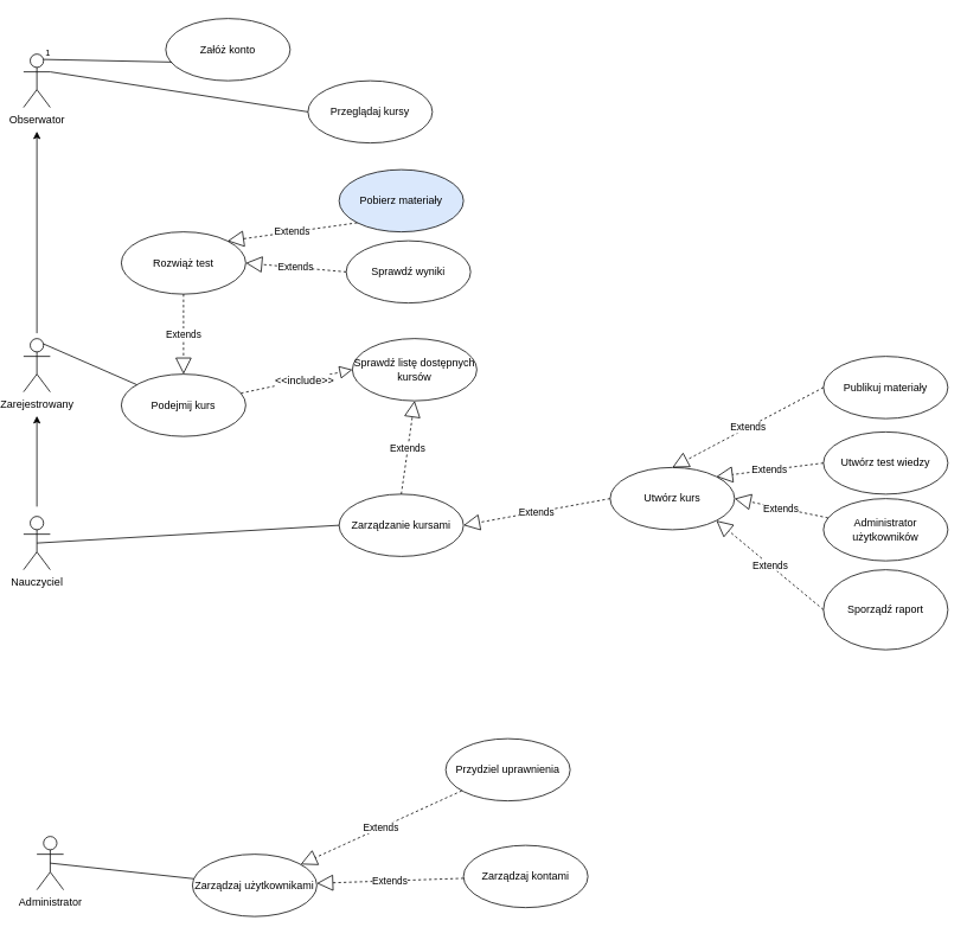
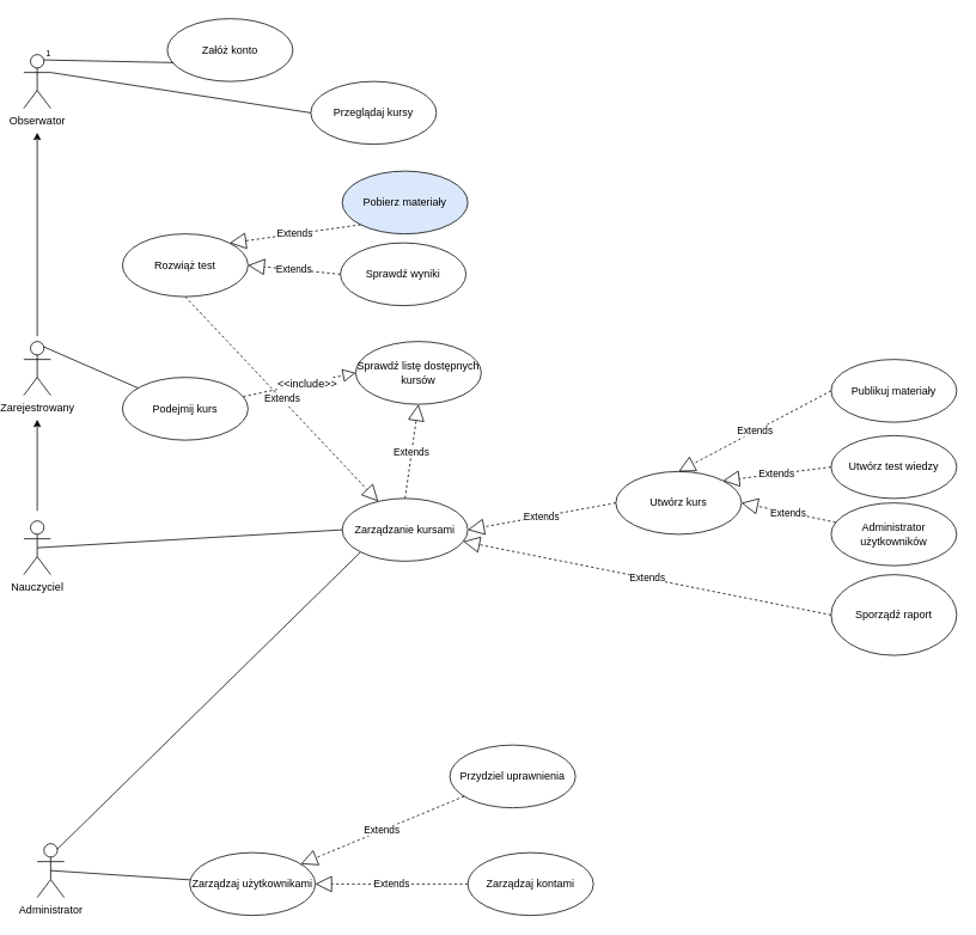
  <mxCell id="0" />
  <mxCell id="1" parent="0" />
  <mxCell id="2" value="" style="edgeStyle=orthogonalEdgeStyle;rounded=0;orthogonalLoop=1;jettySize=auto;html=1;endArrow=none;endFill=0;targetPerimeterSpacing=6;sourcePerimeterSpacing=27;startArrow=classic;startFill=1;" parent="1" source="3" target="5" edge="1"><mxGeometry relative="1" as="geometry" /></mxCell>
  <mxCell id="3" value="Obserwator" style="shape=umlActor;verticalLabelPosition=bottom;labelBackgroundColor=#ffffff;verticalAlign=top;html=1;" parent="1" vertex="1"><mxGeometry x="20" y="60" width="30" height="60" as="geometry" /></mxCell>
  <mxCell id="4" value="" style="edgeStyle=none;rounded=0;orthogonalLoop=1;jettySize=auto;html=1;endArrow=none;endFill=0;startArrow=classic;startFill=1;targetPerimeterSpacing=11;sourcePerimeterSpacing=27;" parent="1" source="5" target="7" edge="1"><mxGeometry relative="1" as="geometry" /></mxCell>
  <mxCell id="5" value="Zarejestrowany" style="shape=umlActor;verticalLabelPosition=bottom;labelBackgroundColor=#ffffff;verticalAlign=top;html=1;" parent="1" vertex="1"><mxGeometry x="20" y="380" width="30" height="60" as="geometry" /></mxCell>
  <mxCell id="6" value="" style="edgeStyle=none;rounded=0;orthogonalLoop=1;jettySize=auto;html=1;endArrow=none;endFill=0;entryX=0;entryY=0.5;entryDx=0;entryDy=0;exitX=0.5;exitY=0.5;exitDx=0;exitDy=0;exitPerimeter=0;" parent="1" source="7" target="16" edge="1"><mxGeometry relative="1" as="geometry"><mxPoint x="145" y="370" as="targetPoint" /></mxGeometry></mxCell>
  <mxCell id="7" value="Nauczyciel" style="shape=umlActor;verticalLabelPosition=bottom;labelBackgroundColor=#ffffff;verticalAlign=top;html=1;" parent="1" vertex="1"><mxGeometry x="20" y="580" width="30" height="60" as="geometry" /></mxCell>
  <mxCell id="8" value="Załóż konto" style="ellipse;whiteSpace=wrap;html=1;" parent="1" vertex="1"><mxGeometry x="180" y="20" width="140" height="70" as="geometry" /></mxCell>
  <mxCell id="9" value="Administrator" style="shape=umlActor;verticalLabelPosition=bottom;labelBackgroundColor=#ffffff;verticalAlign=top;html=1;strokeColor=#000000;fillColor=none;gradientColor=none;" parent="1" vertex="1"><mxGeometry x="35" y="940" width="30" height="60" as="geometry" /></mxCell>
- <mxCell id="10" value="Zarządzaj użytkownikami" style="ellipse;whiteSpace=wrap;html=1;labelBackgroundColor=none;strokeColor=#000000;fillColor=none;gradientColor=none;" parent="1" vertex="1"><mxGeometry x="210" y="960" width="140" height="70" as="geometry" /></mxCell>
+ <mxCell id="10" value="Zarządzaj użytkownikami" style="ellipse;whiteSpace=wrap;html=1;labelBackgroundColor=none;strokeColor=#000000;fillColor=none;gradientColor=none;" parent="1" vertex="1"><mxGeometry x="205" y="950" width="140" height="70" as="geometry" /></mxCell>
  <mxCell id="11" value="Zarządzaj kontami" style="ellipse;whiteSpace=wrap;html=1;labelBackgroundColor=none;strokeColor=#000000;fillColor=none;gradientColor=none;" parent="1" vertex="1"><mxGeometry x="515" y="950" width="140" height="70" as="geometry" /></mxCell>
  <mxCell id="12" value="Przydziel uprawnienia" style="ellipse;whiteSpace=wrap;html=1;labelBackgroundColor=none;strokeColor=#000000;fillColor=none;gradientColor=none;" parent="1" vertex="1"><mxGeometry x="495" y="830" width="140" height="70" as="geometry" /></mxCell>
  <mxCell id="13" value="Extends" style="endArrow=block;endSize=16;endFill=0;html=1;dashed=1;" parent="1" source="12" target="10" edge="1"><mxGeometry width="160" relative="1" as="geometry"><mxPoint x="15" y="1080" as="sourcePoint" /><mxPoint x="175" y="1080" as="targetPoint" /></mxGeometry></mxCell>
  <mxCell id="14" value="Extends" style="endArrow=block;endSize=16;endFill=0;html=1;dashed=1;" parent="1" source="11" target="10" edge="1"><mxGeometry width="160" relative="1" as="geometry"><mxPoint x="15" y="1080" as="sourcePoint" /><mxPoint x="175" y="1080" as="targetPoint" /></mxGeometry></mxCell>
  <mxCell id="15" value="Utwórz kurs" style="ellipse;whiteSpace=wrap;html=1;labelBackgroundColor=none;strokeColor=#000000;fillColor=none;gradientColor=none;" parent="1" vertex="1"><mxGeometry x="680" y="525" width="140" height="70" as="geometry" /></mxCell>
  <mxCell id="16" value="Zarządzanie kursami" style="ellipse;whiteSpace=wrap;html=1;labelBackgroundColor=none;strokeColor=#000000;fillColor=none;gradientColor=none;" parent="1" vertex="1"><mxGeometry x="375" y="555" width="140" height="70" as="geometry" /></mxCell>
  <mxCell id="17" value="Publikuj materiały" style="ellipse;whiteSpace=wrap;html=1;labelBackgroundColor=none;strokeColor=#000000;fillColor=none;gradientColor=none;" parent="1" vertex="1"><mxGeometry x="920" y="400" width="140" height="70" as="geometry" /></mxCell>
  <mxCell id="18" value="Utwórz test wiedzy" style="ellipse;whiteSpace=wrap;html=1;labelBackgroundColor=none;strokeColor=#000000;fillColor=none;gradientColor=none;" parent="1" vertex="1"><mxGeometry x="920" y="485" width="140" height="70" as="geometry" /></mxCell>
  <mxCell id="19" value="Administrator użytkowników" style="ellipse;whiteSpace=wrap;html=1;labelBackgroundColor=none;strokeColor=#000000;fillColor=none;gradientColor=none;" vertex="1" parent="1"><mxGeometry x="920" y="560" width="140" height="70" as="geometry" /></mxCell>
  <mxCell id="20" value="Sporządź raport" style="ellipse;whiteSpace=wrap;html=1;labelBackgroundColor=none;strokeColor=#000000;fillColor=none;gradientColor=none;" vertex="1" parent="1"><mxGeometry x="920" y="640" width="140" height="90" as="geometry" /></mxCell>
  <mxCell id="21" value="Podejmij kurs" style="ellipse;whiteSpace=wrap;html=1;labelBackgroundColor=none;strokeColor=#000000;fillColor=none;gradientColor=none;" parent="1" vertex="1"><mxGeometry x="130" y="420" width="140" height="70" as="geometry" /></mxCell>
  <mxCell id="22" value="Sprawdź listę dostępnych kursów" style="ellipse;whiteSpace=wrap;html=1;labelBackgroundColor=none;strokeColor=#000000;fillColor=none;gradientColor=none;" parent="1" vertex="1"><mxGeometry x="390" y="380" width="140" height="70" as="geometry" /></mxCell>
  <mxCell id="23" value="" style="endArrow=block;dashed=1;endFill=0;endSize=12;html=1;entryX=0;entryY=0.5;entryDx=0;entryDy=0;" parent="1" source="21" target="22" edge="1"><mxGeometry width="160" relative="1" as="geometry"><mxPoint x="60" y="450" as="sourcePoint" /><mxPoint x="220" y="450" as="targetPoint" /></mxGeometry></mxCell>
  <mxCell id="24" value="&amp;lt;&amp;lt;include&amp;gt;&amp;gt;" style="text;html=1;resizable=0;points=[];align=center;verticalAlign=middle;labelBackgroundColor=#ffffff;" parent="23" vertex="1" connectable="0"><mxGeometry x="0.125" y="-1" relative="1" as="geometry"><mxPoint as="offset" /></mxGeometry></mxCell>
  <mxCell id="25" value="" style="endArrow=none;endFill=0;endSize=12;html=1;exitX=0.75;exitY=0.1;exitDx=0;exitDy=0;exitPerimeter=0;" parent="1" target="21" edge="1" source="5"><mxGeometry width="160" relative="1" as="geometry"><mxPoint x="37" y="257" as="sourcePoint" /><mxPoint x="247.009" y="129.825" as="targetPoint" /></mxGeometry></mxCell>
  <mxCell id="26" value="" style="endArrow=none;html=1;entryX=0.05;entryY=0.7;entryDx=0;entryDy=0;entryPerimeter=0;rounded=0;exitX=0.75;exitY=0.1;exitDx=0;exitDy=0;exitPerimeter=0;targetPerimeterSpacing=5;sourcePerimeterSpacing=7;" parent="1" source="3" target="8" edge="1"><mxGeometry relative="1" as="geometry"><mxPoint x="60" y="80" as="sourcePoint" /><mxPoint x="220" y="110" as="targetPoint" /></mxGeometry></mxCell>
  <mxCell id="27" value="1" style="resizable=0;html=1;align=left;verticalAlign=bottom;labelBackgroundColor=#ffffff;fontSize=10;" parent="26" connectable="0" vertex="1"><mxGeometry x="-1" relative="1" as="geometry" /></mxCell>
  <mxCell id="28" value="Extends" style="endArrow=block;endSize=16;endFill=0;html=1;dashed=1;exitX=0.5;exitY=0;exitDx=0;exitDy=0;entryX=0.5;entryY=1;entryDx=0;entryDy=0;" parent="1" source="16" target="22" edge="1"><mxGeometry width="160" relative="1" as="geometry"><mxPoint x="320" y="540" as="sourcePoint" /><mxPoint x="150" y="540" as="targetPoint" /></mxGeometry></mxCell>
  <mxCell id="29" value="Przeglądaj kursy" style="ellipse;whiteSpace=wrap;html=1;labelBackgroundColor=none;strokeColor=#000000;fillColor=none;gradientColor=none;" parent="1" vertex="1"><mxGeometry x="340" y="90" width="140" height="70" as="geometry" /></mxCell>
  <mxCell id="30" value="" style="endArrow=none;endFill=0;endSize=12;html=1;exitX=1;exitY=0.333;exitDx=0;exitDy=0;exitPerimeter=0;entryX=0;entryY=0.5;entryDx=0;entryDy=0;" parent="1" source="3" target="29" edge="1"><mxGeometry width="160" relative="1" as="geometry"><mxPoint x="127.01" y="172.72" as="sourcePoint" /><mxPoint x="273.048" y="169.801" as="targetPoint" /></mxGeometry></mxCell>
  <mxCell id="31" value="" style="edgeStyle=none;rounded=0;orthogonalLoop=1;jettySize=auto;html=1;endArrow=none;endFill=0;exitX=0.5;exitY=0.5;exitDx=0;exitDy=0;exitPerimeter=0;" parent="1" source="9" target="10" edge="1"><mxGeometry relative="1" as="geometry"><mxPoint x="75" y="980" as="sourcePoint" /><mxPoint x="245" y="830" as="targetPoint" /></mxGeometry></mxCell>
  <mxCell id="32" value="Pobierz materiały" style="ellipse;whiteSpace=wrap;html=1;fillColor=#dae8fc;" vertex="1" parent="1"><mxGeometry x="375" y="190" width="140" height="70" as="geometry" /></mxCell>
  <mxCell id="33" value="Rozwiąż test" style="ellipse;whiteSpace=wrap;html=1;" vertex="1" parent="1"><mxGeometry x="130" y="260" width="140" height="70" as="geometry" /></mxCell>
- <mxCell id="34" value="Sprawdź wyniki" style="ellipse;whiteSpace=wrap;html=1;direction=west;" vertex="1" parent="1"><mxGeometry x="383" y="270" width="140" height="70" as="geometry" /></mxCell>
- <mxCell id="35" value="Extends" style="endArrow=block;endSize=16;endFill=0;html=1;dashed=1;entryX=0.5;entryY=0;entryDx=0;entryDy=0;exitX=0.5;exitY=1;exitDx=0;exitDy=0;" edge="1" parent="1" source="33" target="21"><mxGeometry width="160" relative="1" as="geometry"><mxPoint x="319" y="340" as="sourcePoint" /><mxPoint x="623.94" y="276.99" as="targetPoint" /></mxGeometry></mxCell>
+ <mxCell id="34" value="Sprawdź wyniki" style="ellipse;whiteSpace=wrap;html=1;direction=west;" vertex="1" parent="1"><mxGeometry x="373" y="270" width="140" height="70" as="geometry" /></mxCell>
+ <mxCell id="35" value="Extends" style="endArrow=block;endSize=16;endFill=0;html=1;dashed=1;exitX=0.5;exitY=1;exitDx=0;exitDy=0;" edge="1" parent="1" source="33" target="16"><mxGeometry width="160" relative="1" as="geometry"><mxPoint x="319" y="340" as="sourcePoint" /><mxPoint x="623.94" y="276.99" as="targetPoint" /></mxGeometry></mxCell>
  <mxCell id="36" value="Extends" style="endArrow=block;endSize=16;endFill=0;html=1;dashed=1;entryX=1;entryY=0.5;entryDx=0;entryDy=0;exitX=1;exitY=0.5;exitDx=0;exitDy=0;" edge="1" parent="1" source="34" target="33"><mxGeometry width="160" relative="1" as="geometry"><mxPoint x="230" y="325" as="sourcePoint" /><mxPoint x="230" y="265" as="targetPoint" /></mxGeometry></mxCell>
  <mxCell id="37" value="Extends" style="endArrow=block;endSize=16;endFill=0;html=1;dashed=1;entryX=1;entryY=0;entryDx=0;entryDy=0;exitX=0;exitY=1;exitDx=0;exitDy=0;" edge="1" parent="1" source="32" target="33"><mxGeometry width="160" relative="1" as="geometry"><mxPoint x="435" y="395" as="sourcePoint" /><mxPoint x="340" y="435" as="targetPoint" /></mxGeometry></mxCell>
  <mxCell id="38" value="Extends" style="endArrow=block;endSize=16;endFill=0;html=1;dashed=1;entryX=1;entryY=0.5;entryDx=0;entryDy=0;exitX=0;exitY=0.5;exitDx=0;exitDy=0;" edge="1" parent="1" source="15" target="16"><mxGeometry width="160" relative="1" as="geometry"><mxPoint x="775" y="485" as="sourcePoint" /><mxPoint x="690" y="465" as="targetPoint" /></mxGeometry></mxCell>
- <mxCell id="39" value="Extends" style="endArrow=block;endSize=16;endFill=0;html=1;dashed=1;entryX=1;entryY=1;entryDx=0;entryDy=0;exitX=0;exitY=0.5;exitDx=0;exitDy=0;" edge="1" parent="1" source="20" target="15"><mxGeometry width="160" relative="1" as="geometry"><mxPoint x="690" y="570" as="sourcePoint" /><mxPoint x="595" y="585" as="targetPoint" /></mxGeometry></mxCell>
+ <mxCell id="39" value="Extends" style="endArrow=block;endSize=16;endFill=0;html=1;dashed=1;exitX=0;exitY=0.5;exitDx=0;exitDy=0;" edge="1" parent="1" source="20" target="16"><mxGeometry width="160" relative="1" as="geometry"><mxPoint x="690" y="570" as="sourcePoint" /><mxPoint x="595" y="585" as="targetPoint" /></mxGeometry></mxCell>
  <mxCell id="40" value="Extends" style="endArrow=block;endSize=16;endFill=0;html=1;dashed=1;entryX=1;entryY=0.5;entryDx=0;entryDy=0;" edge="1" parent="1" source="19" target="15"><mxGeometry width="160" relative="1" as="geometry"><mxPoint x="700" y="580" as="sourcePoint" /><mxPoint x="605" y="595" as="targetPoint" /></mxGeometry></mxCell>
  <mxCell id="41" value="Extends" style="endArrow=block;endSize=16;endFill=0;html=1;dashed=1;entryX=1;entryY=0;entryDx=0;entryDy=0;exitX=0;exitY=0.5;exitDx=0;exitDy=0;" edge="1" parent="1" source="18" target="15"><mxGeometry width="160" relative="1" as="geometry"><mxPoint x="710" y="590" as="sourcePoint" /><mxPoint x="615" y="605" as="targetPoint" /></mxGeometry></mxCell>
  <mxCell id="42" value="Extends" style="endArrow=block;endSize=16;endFill=0;html=1;dashed=1;entryX=0.5;entryY=0;entryDx=0;entryDy=0;exitX=0;exitY=0.5;exitDx=0;exitDy=0;" edge="1" parent="1" source="17" target="15"><mxGeometry width="160" relative="1" as="geometry"><mxPoint x="720" y="600" as="sourcePoint" /><mxPoint x="625" y="615" as="targetPoint" /></mxGeometry></mxCell>
+ <mxCell id="43" value="" style="endArrow=none;html=1;entryX=0;entryY=1;entryDx=0;entryDy=0;exitX=0.75;exitY=0.1;exitDx=0;exitDy=0;exitPerimeter=0;" edge="1" parent="1" source="9" target="16"><mxGeometry width="50" height="50" relative="1" as="geometry"><mxPoint x="-10" y="1090" as="sourcePoint" /><mxPoint x="40" y="1040" as="targetPoint" /></mxGeometry></mxCell>
